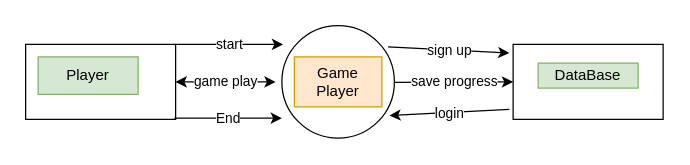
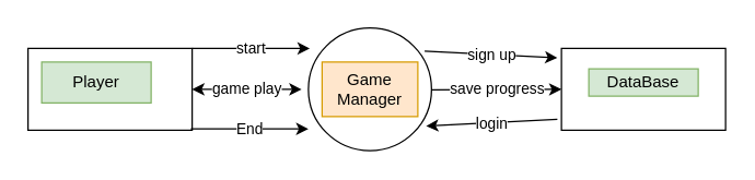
  <mxCell id="0" />
  <mxCell id="1" parent="0" />
  <mxCell id="2" value="" style="rounded=0;whiteSpace=wrap;html=1;" vertex="1" parent="1"><mxGeometry x="20" y="35" width="120" height="60" as="geometry" /></mxCell>
  <mxCell id="3" value="Player" style="rounded=0;whiteSpace=wrap;html=1;fillColor=#d5e8d4;strokeColor=#82b366;fontStyle=0" vertex="1" parent="1"><mxGeometry x="30" y="45" width="80" height="30" as="geometry" /></mxCell>
  <mxCell id="4" value="" style="ellipse;whiteSpace=wrap;html=1;aspect=fixed;" vertex="1" parent="1"><mxGeometry x="225" y="20" width="90" height="90" as="geometry" /></mxCell>
- <mxCell id="5" value="Game Player" style="text;html=1;strokeColor=#d79b00;fillColor=#ffe6cc;align=center;verticalAlign=middle;whiteSpace=wrap;rounded=0;" vertex="1" parent="1"><mxGeometry x="235" y="45" width="70" height="40" as="geometry" /></mxCell>
+ <mxCell id="5" value="Game Manager" style="text;html=1;strokeColor=#d79b00;fillColor=#ffe6cc;align=center;verticalAlign=middle;whiteSpace=wrap;rounded=0;" vertex="1" parent="1"><mxGeometry x="235" y="45" width="70" height="40" as="geometry" /></mxCell>
  <mxCell id="6" value="" style="rounded=0;whiteSpace=wrap;html=1;" vertex="1" parent="1"><mxGeometry x="410" y="35" width="120" height="60" as="geometry" /></mxCell>
  <mxCell id="7" value="DataBase" style="rounded=0;whiteSpace=wrap;html=1;fillColor=#d5e8d4;strokeColor=#82b366;" vertex="1" parent="1"><mxGeometry x="430" y="50" width="80" height="20" as="geometry" /></mxCell>
  <mxCell id="8" value="start" style="endArrow=classic;html=1;exitX=1;exitY=0;exitDx=0;exitDy=0;" edge="1" parent="1" source="2"><mxGeometry width="50" height="50" relative="1" as="geometry"><mxPoint x="140" y="50" as="sourcePoint" /><mxPoint x="226" y="35" as="targetPoint" /></mxGeometry></mxCell>
  <mxCell id="9" value="End" style="endArrow=classic;html=1;exitX=1;exitY=0;exitDx=0;exitDy=0;" edge="1" parent="1"><mxGeometry width="50" height="50" relative="1" as="geometry"><mxPoint x="139" y="94" as="sourcePoint" /><mxPoint x="225" y="94" as="targetPoint" /></mxGeometry></mxCell>
  <mxCell id="10" value="game play" style="endArrow=classic;startArrow=classic;html=1;exitX=1;exitY=0.5;exitDx=0;exitDy=0;" edge="1" parent="1" source="2"><mxGeometry width="50" height="50" relative="1" as="geometry"><mxPoint x="175" y="110" as="sourcePoint" /><mxPoint x="220" y="65" as="targetPoint" /></mxGeometry></mxCell>
  <mxCell id="11" value="sign up" style="endArrow=classic;html=1;exitX=0.944;exitY=0.189;exitDx=0;exitDy=0;exitPerimeter=0;" edge="1" parent="1" source="4"><mxGeometry width="50" height="50" relative="1" as="geometry"><mxPoint x="240" y="165" as="sourcePoint" /><mxPoint x="407" y="42" as="targetPoint" /></mxGeometry></mxCell>
  <mxCell id="12" value="save progress" style="endArrow=classic;html=1;entryX=0;entryY=0.5;entryDx=0;entryDy=0;" edge="1" parent="1" source="4" target="6"><mxGeometry width="50" height="50" relative="1" as="geometry"><mxPoint x="315" y="115" as="sourcePoint" /><mxPoint x="385.711" y="65" as="targetPoint" /></mxGeometry></mxCell>
  <mxCell id="13" value="login" style="endArrow=classic;html=1;entryX=0.956;entryY=0.8;entryDx=0;entryDy=0;entryPerimeter=0;exitX=-0.025;exitY=0.867;exitDx=0;exitDy=0;exitPerimeter=0;" edge="1" parent="1" source="6" target="4"><mxGeometry width="50" height="50" relative="1" as="geometry"><mxPoint x="240" y="165" as="sourcePoint" /><mxPoint x="290" y="115" as="targetPoint" /></mxGeometry></mxCell>
